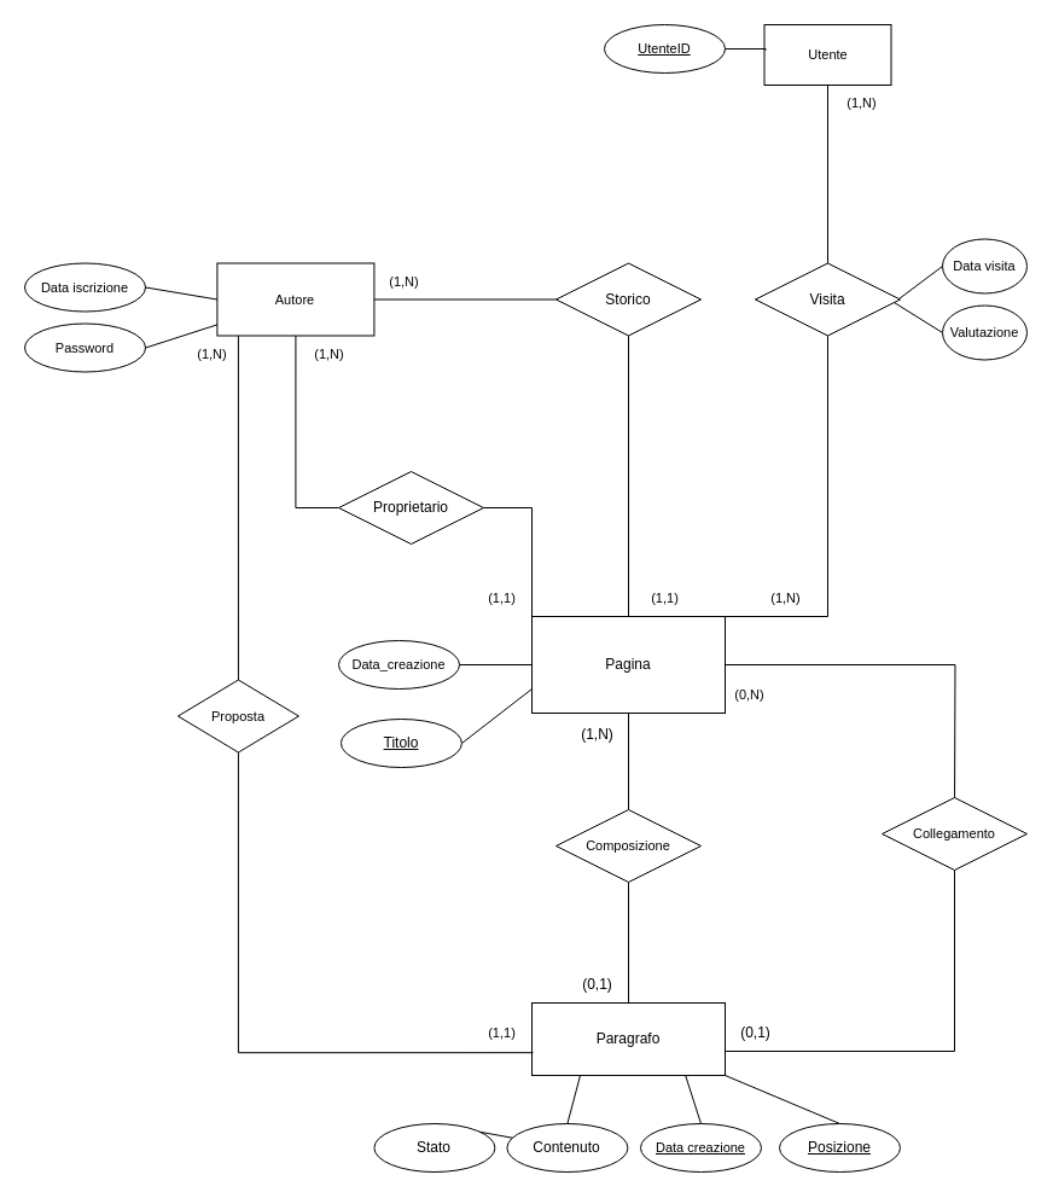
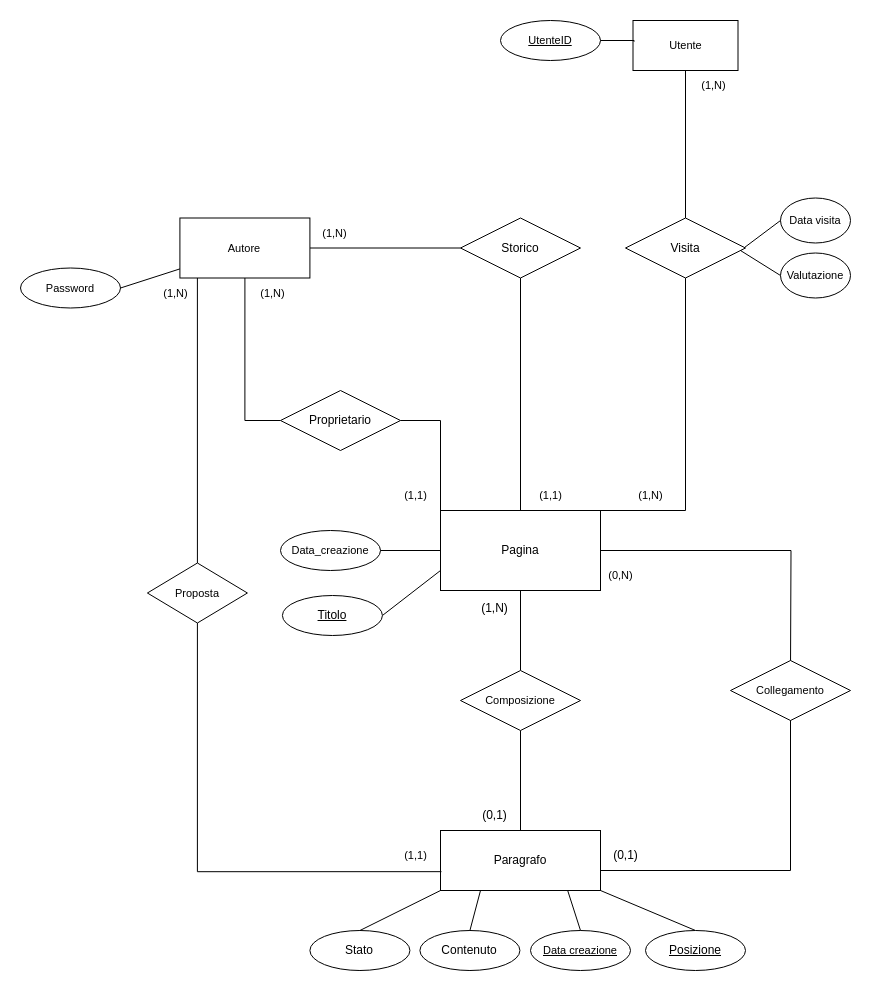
  <mxCell id="0" />
  <mxCell id="1" parent="0" />
  <mxCell id="2" style="edgeStyle=orthogonalEdgeStyle;rounded=0;orthogonalLoop=1;jettySize=auto;html=1;exitX=0.5;exitY=1;exitDx=0;exitDy=0;endArrow=none;endFill=0;entryX=0.5;entryY=0;entryDx=0;entryDy=0;labelBackgroundColor=none;fontColor=default;" parent="1" source="5" target="54" edge="1"><mxGeometry relative="1" as="geometry"><mxPoint x="520" y="685" as="targetPoint" /></mxGeometry></mxCell>
  <mxCell id="3" style="edgeStyle=orthogonalEdgeStyle;shape=connector;rounded=0;orthogonalLoop=1;jettySize=auto;html=1;exitX=1;exitY=0.5;exitDx=0;exitDy=0;labelBackgroundColor=none;align=center;verticalAlign=middle;fontFamily=Helvetica;fontSize=11;fontColor=default;endArrow=none;endFill=0;entryX=0.5;entryY=0;entryDx=0;entryDy=0;" parent="1" source="5" edge="1"><mxGeometry relative="1" as="geometry"><mxPoint x="790" y="670" as="targetPoint" /></mxGeometry></mxCell>
  <mxCell id="4" style="edgeStyle=orthogonalEdgeStyle;rounded=0;orthogonalLoop=1;jettySize=auto;html=1;exitX=0.5;exitY=0;exitDx=0;exitDy=0;endArrow=none;endFill=0;" edge="1" parent="1" source="5" target="55"><mxGeometry relative="1" as="geometry" /></mxCell>
  <mxCell id="5" value="Pagina" style="rounded=0;arcSize=10;whiteSpace=wrap;html=1;align=center;labelBackgroundColor=none;" parent="1" vertex="1"><mxGeometry x="440" y="510" width="160" height="80" as="geometry" /></mxCell>
  <mxCell id="6" value="" style="endArrow=none;html=1;rounded=0;exitX=1;exitY=0.5;exitDx=0;exitDy=0;entryX=0;entryY=0.75;entryDx=0;entryDy=0;labelBackgroundColor=none;fontColor=default;" parent="1" source="35" target="5" edge="1"><mxGeometry relative="1" as="geometry"><mxPoint x="382.426" y="581.716" as="sourcePoint" /><mxPoint x="440" y="590" as="targetPoint" /></mxGeometry></mxCell>
  <mxCell id="7" value="Paragrafo" style="rounded=0;arcSize=24;whiteSpace=wrap;html=1;align=center;labelBackgroundColor=none;" parent="1" vertex="1"><mxGeometry x="440" y="830" width="160" height="60" as="geometry" /></mxCell>
  <mxCell id="8" value="Contenuto" style="ellipse;whiteSpace=wrap;html=1;align=center;labelBackgroundColor=none;" parent="1" vertex="1"><mxGeometry x="419.41" y="930" width="100" height="40" as="geometry" /></mxCell>
  <mxCell id="9" value="" style="endArrow=none;html=1;rounded=0;exitX=0.5;exitY=0;exitDx=0;exitDy=0;entryX=0.25;entryY=1;entryDx=0;entryDy=0;labelBackgroundColor=none;fontColor=default;" parent="1" source="8" target="7" edge="1"><mxGeometry relative="1" as="geometry"><mxPoint x="420" y="850" as="sourcePoint" /><mxPoint x="520" y="890" as="targetPoint" /></mxGeometry></mxCell>
  <mxCell id="10" value="" style="endArrow=none;html=1;rounded=0;exitX=1;exitY=1;exitDx=0;exitDy=0;entryX=0.5;entryY=0;entryDx=0;entryDy=0;labelBackgroundColor=none;fontColor=default;" parent="1" source="7" target="34" edge="1"><mxGeometry relative="1" as="geometry"><mxPoint x="550" y="680" as="sourcePoint" /><mxPoint x="624.746" y="644.183" as="targetPoint" /></mxGeometry></mxCell>
  <mxCell id="11" value="(0,1)" style="text;html=1;align=center;verticalAlign=middle;resizable=0;points=[];autosize=1;strokeColor=none;fillColor=none;rotation=0;labelBackgroundColor=none;" parent="1" vertex="1"><mxGeometry x="600" y="840" width="50" height="30" as="geometry" /></mxCell>
  <mxCell id="12" value="(0,N)" style="text;html=1;align=center;verticalAlign=middle;resizable=0;points=[];autosize=1;strokeColor=none;fillColor=none;fontSize=11;fontFamily=Helvetica;labelBackgroundColor=none;" parent="1" vertex="1"><mxGeometry x="595" y="560" width="50" height="30" as="geometry" /></mxCell>
  <mxCell id="13" value="(1,N)" style="text;html=1;align=center;verticalAlign=middle;resizable=0;points=[];autosize=1;strokeColor=none;fillColor=none;labelBackgroundColor=none;" parent="1" vertex="1"><mxGeometry x="469.41" y="592.5" width="50" height="30" as="geometry" /></mxCell>
  <mxCell id="14" value="(0,1)" style="text;html=1;align=center;verticalAlign=middle;resizable=0;points=[];autosize=1;strokeColor=none;fillColor=none;labelBackgroundColor=none;" parent="1" vertex="1"><mxGeometry x="469.41" y="800" width="50" height="30" as="geometry" /></mxCell>
  <mxCell id="15" style="edgeStyle=orthogonalEdgeStyle;shape=connector;rounded=0;orthogonalLoop=1;jettySize=auto;html=1;exitX=0.5;exitY=1;exitDx=0;exitDy=0;entryX=0;entryY=0.5;entryDx=0;entryDy=0;labelBackgroundColor=none;align=center;verticalAlign=middle;fontFamily=Helvetica;fontSize=11;fontColor=default;endArrow=none;endFill=0;" parent="1" source="18" target="37" edge="1"><mxGeometry relative="1" as="geometry" /></mxCell>
  <mxCell id="16" style="edgeStyle=orthogonalEdgeStyle;shape=connector;rounded=0;orthogonalLoop=1;jettySize=auto;html=1;exitX=0.25;exitY=1;exitDx=0;exitDy=0;entryX=0.5;entryY=0;entryDx=0;entryDy=0;labelBackgroundColor=none;align=center;verticalAlign=middle;fontFamily=Helvetica;fontSize=11;fontColor=default;endArrow=none;endFill=0;" parent="1" source="18" target="27" edge="1"><mxGeometry relative="1" as="geometry"><Array as="points"><mxPoint x="217" y="260" /><mxPoint x="170" y="260" /></Array></mxGeometry></mxCell>
  <mxCell id="17" style="edgeStyle=orthogonalEdgeStyle;rounded=0;orthogonalLoop=1;jettySize=auto;html=1;exitX=1;exitY=0.5;exitDx=0;exitDy=0;entryX=0;entryY=0.5;entryDx=0;entryDy=0;endArrow=none;endFill=0;" edge="1" parent="1" source="18" target="55"><mxGeometry relative="1" as="geometry" /></mxCell>
  <mxCell id="18" value="Autore" style="rounded=0;arcSize=10;whiteSpace=wrap;html=1;align=center;fontFamily=Helvetica;fontSize=11;labelBackgroundColor=none;" parent="1" vertex="1"><mxGeometry x="179.41" y="217.5" width="130" height="60" as="geometry" /></mxCell>
- <mxCell id="19" style="rounded=0;orthogonalLoop=1;jettySize=auto;html=1;exitX=1;exitY=0.5;exitDx=0;exitDy=0;entryX=0;entryY=0.5;entryDx=0;entryDy=0;endArrow=none;endFill=0;labelBackgroundColor=none;fontColor=default;" parent="1" source="20" target="18" edge="1"><mxGeometry relative="1" as="geometry" /></mxCell>
- <mxCell id="20" value="Data iscrizione" style="ellipse;whiteSpace=wrap;html=1;align=center;fontFamily=Helvetica;fontSize=11;fontStyle=0;labelBackgroundColor=none;" parent="1" vertex="1"><mxGeometry x="20" y="217.5" width="100" height="40" as="geometry" /></mxCell>
  <mxCell id="21" value="(1,N)" style="text;html=1;align=center;verticalAlign=middle;resizable=0;points=[];autosize=1;strokeColor=none;fillColor=none;fontSize=11;fontFamily=Helvetica;labelBackgroundColor=none;" parent="1" vertex="1"><mxGeometry x="246.91" y="277.5" width="50" height="30" as="geometry" /></mxCell>
  <mxCell id="22" value="(1,1)" style="text;html=1;align=center;verticalAlign=middle;resizable=0;points=[];autosize=1;strokeColor=none;fillColor=none;fontSize=11;fontFamily=Helvetica;labelBackgroundColor=none;" parent="1" vertex="1"><mxGeometry x="390" y="480" width="50" height="30" as="geometry" /></mxCell>
  <mxCell id="23" value="(1,N)" style="text;html=1;align=center;verticalAlign=middle;resizable=0;points=[];autosize=1;strokeColor=none;fillColor=none;fontSize=11;fontFamily=Helvetica;labelBackgroundColor=none;" parent="1" vertex="1"><mxGeometry x="150" y="277.5" width="50" height="30" as="geometry" /></mxCell>
  <mxCell id="24" value="(1,1)" style="text;html=1;align=center;verticalAlign=middle;resizable=0;points=[];autosize=1;strokeColor=none;fillColor=none;fontSize=11;fontFamily=Helvetica;labelBackgroundColor=none;" parent="1" vertex="1"><mxGeometry x="390" y="840" width="50" height="30" as="geometry" /></mxCell>
  <mxCell id="25" value="Data creazione" style="ellipse;whiteSpace=wrap;html=1;align=center;fontFamily=Helvetica;fontSize=11;fontStyle=4;labelBackgroundColor=none;" parent="1" vertex="1"><mxGeometry x="530" y="930" width="100" height="40" as="geometry" /></mxCell>
  <mxCell id="26" style="shape=connector;rounded=0;orthogonalLoop=1;jettySize=auto;html=1;exitX=0.5;exitY=0;exitDx=0;exitDy=0;entryX=0.795;entryY=1.001;entryDx=0;entryDy=0;entryPerimeter=0;labelBackgroundColor=none;align=center;verticalAlign=middle;fontFamily=Helvetica;fontSize=11;fontColor=default;endArrow=none;endFill=0;" parent="1" source="25" target="7" edge="1"><mxGeometry relative="1" as="geometry" /></mxCell>
  <mxCell id="27" value="Proposta" style="shape=rhombus;perimeter=rhombusPerimeter;whiteSpace=wrap;html=1;align=center;fontFamily=Helvetica;fontSize=11;labelBackgroundColor=none;" parent="1" vertex="1"><mxGeometry x="146.91" y="562.5" width="100" height="60" as="geometry" /></mxCell>
  <mxCell id="28" value="Utente" style="rounded=0;arcSize=10;whiteSpace=wrap;html=1;align=center;fontFamily=Helvetica;fontSize=11;labelBackgroundColor=none;" parent="1" vertex="1"><mxGeometry x="632.5" y="20" width="105" height="50" as="geometry" /></mxCell>
  <mxCell id="29" value="(1,N)" style="text;html=1;align=center;verticalAlign=middle;resizable=0;points=[];autosize=1;strokeColor=none;fillColor=none;fontSize=11;fontFamily=Helvetica;labelBackgroundColor=none;" parent="1" vertex="1"><mxGeometry x="625" y="480" width="50" height="30" as="geometry" /></mxCell>
  <mxCell id="30" value="(1,N)" style="text;html=1;align=center;verticalAlign=middle;resizable=0;points=[];autosize=1;strokeColor=none;fillColor=none;fontSize=11;fontFamily=Helvetica;labelBackgroundColor=none;" parent="1" vertex="1"><mxGeometry x="687.5" y="70" width="50" height="30" as="geometry" /></mxCell>
  <mxCell id="31" value="Data_creazione" style="ellipse;whiteSpace=wrap;html=1;align=center;fontFamily=Helvetica;fontSize=11;labelBackgroundColor=none;" parent="1" vertex="1"><mxGeometry x="280" y="530" width="100" height="40" as="geometry" /></mxCell>
  <mxCell id="32" style="shape=connector;rounded=0;orthogonalLoop=1;jettySize=auto;html=1;entryX=0;entryY=0.5;entryDx=0;entryDy=0;labelBackgroundColor=none;align=center;verticalAlign=middle;fontFamily=Helvetica;fontSize=11;fontColor=default;endArrow=none;endFill=0;" parent="1" source="31" target="5" edge="1"><mxGeometry relative="1" as="geometry" /></mxCell>
  <mxCell id="33" style="edgeStyle=orthogonalEdgeStyle;shape=connector;rounded=0;orthogonalLoop=1;jettySize=auto;html=1;entryX=0.5;entryY=0;entryDx=0;entryDy=0;labelBackgroundColor=none;align=center;verticalAlign=middle;fontFamily=Helvetica;fontSize=11;fontColor=default;endArrow=none;endFill=0;" parent="1" source="54" target="7" edge="1"><mxGeometry relative="1" as="geometry"><mxPoint x="520" y="745" as="sourcePoint" /></mxGeometry></mxCell>
  <mxCell id="34" value="Posizione" style="ellipse;whiteSpace=wrap;html=1;align=center;fontStyle=4;labelBackgroundColor=none;" parent="1" vertex="1"><mxGeometry x="645" y="930" width="100" height="40" as="geometry" /></mxCell>
  <mxCell id="35" value="Titolo" style="ellipse;whiteSpace=wrap;html=1;align=center;fontStyle=4;labelBackgroundColor=none;" parent="1" vertex="1"><mxGeometry x="281.91" y="595" width="100" height="40" as="geometry" /></mxCell>
  <mxCell id="36" style="edgeStyle=orthogonalEdgeStyle;shape=connector;rounded=0;orthogonalLoop=1;jettySize=auto;html=1;exitX=1;exitY=0.5;exitDx=0;exitDy=0;entryX=0.25;entryY=0;entryDx=0;entryDy=0;labelBackgroundColor=none;align=center;verticalAlign=middle;fontFamily=Helvetica;fontSize=11;fontColor=default;endArrow=none;endFill=0;" parent="1" source="37" target="5" edge="1"><mxGeometry relative="1" as="geometry"><Array as="points"><mxPoint x="440" y="420" /><mxPoint x="440" y="510" /></Array></mxGeometry></mxCell>
  <mxCell id="37" value="Proprietario" style="shape=rhombus;perimeter=rhombusPerimeter;whiteSpace=wrap;html=1;align=center;labelBackgroundColor=none;" parent="1" vertex="1"><mxGeometry x="280" y="390" width="120" height="60" as="geometry" /></mxCell>
  <mxCell id="38" style="edgeStyle=orthogonalEdgeStyle;shape=connector;rounded=0;orthogonalLoop=1;jettySize=auto;html=1;exitX=0.5;exitY=1;exitDx=0;exitDy=0;entryX=0.006;entryY=0.686;entryDx=0;entryDy=0;entryPerimeter=0;labelBackgroundColor=none;align=center;verticalAlign=middle;fontFamily=Helvetica;fontSize=11;fontColor=default;endArrow=none;endFill=0;" parent="1" source="27" target="7" edge="1"><mxGeometry relative="1" as="geometry" /></mxCell>
  <mxCell id="39" value="Data visita" style="ellipse;whiteSpace=wrap;html=1;align=center;fontFamily=Helvetica;fontSize=11;labelBackgroundColor=none;" parent="1" vertex="1"><mxGeometry x="780" y="197.5" width="70" height="45" as="geometry" /></mxCell>
  <mxCell id="40" value="" style="edgeStyle=orthogonalEdgeStyle;shape=connector;rounded=0;orthogonalLoop=1;jettySize=auto;html=1;exitX=0.5;exitY=1;exitDx=0;exitDy=0;entryX=1;entryY=0.5;entryDx=0;entryDy=0;labelBackgroundColor=none;align=center;verticalAlign=middle;fontFamily=Helvetica;fontSize=11;fontColor=default;endArrow=none;endFill=0;" parent="1" edge="1"><mxGeometry relative="1" as="geometry"><Array as="points"><mxPoint x="790" y="870" /><mxPoint x="600" y="870" /></Array><mxPoint x="790" y="710" as="sourcePoint" /><mxPoint x="780" y="870" as="targetPoint" /></mxGeometry></mxCell>
  <mxCell id="41" style="edgeStyle=orthogonalEdgeStyle;rounded=0;orthogonalLoop=1;jettySize=auto;html=1;exitX=0.5;exitY=1;exitDx=0;exitDy=0;entryX=1;entryY=0;entryDx=0;entryDy=0;endArrow=none;endFill=0;labelBackgroundColor=none;fontColor=default;" parent="1" source="45" target="5" edge="1"><mxGeometry relative="1" as="geometry"><Array as="points"><mxPoint x="685" y="510" /></Array></mxGeometry></mxCell>
  <mxCell id="42" style="rounded=0;orthogonalLoop=1;jettySize=auto;html=1;exitX=1;exitY=0.5;exitDx=0;exitDy=0;entryX=0;entryY=0.5;entryDx=0;entryDy=0;endArrow=none;endFill=0;labelBackgroundColor=none;fontColor=default;" parent="1" target="39" edge="1"><mxGeometry relative="1" as="geometry"><mxPoint x="740" y="250" as="sourcePoint" /></mxGeometry></mxCell>
  <mxCell id="43" style="edgeStyle=none;shape=connector;rounded=0;orthogonalLoop=1;jettySize=auto;html=1;exitX=1;exitY=0.5;exitDx=0;exitDy=0;entryX=0;entryY=0.5;entryDx=0;entryDy=0;labelBackgroundColor=none;align=center;verticalAlign=middle;fontFamily=Helvetica;fontSize=11;fontColor=default;endArrow=none;endFill=0;" parent="1" target="48" edge="1"><mxGeometry relative="1" as="geometry"><mxPoint x="740" y="250" as="sourcePoint" /></mxGeometry></mxCell>
  <mxCell id="44" style="rounded=0;orthogonalLoop=1;jettySize=auto;html=1;exitX=0.5;exitY=0;exitDx=0;exitDy=0;entryX=0.5;entryY=1;entryDx=0;entryDy=0;endArrow=none;endFill=0;" parent="1" source="45" target="28" edge="1"><mxGeometry relative="1" as="geometry" /></mxCell>
  <mxCell id="45" value="Visita" style="shape=rhombus;perimeter=rhombusPerimeter;whiteSpace=wrap;html=1;align=center;labelBackgroundColor=none;" parent="1" vertex="1"><mxGeometry x="625" y="217.5" width="120" height="60" as="geometry" /></mxCell>
  <mxCell id="46" value="&lt;u&gt;UtenteID&lt;/u&gt;" style="ellipse;whiteSpace=wrap;html=1;align=center;fontFamily=Helvetica;fontSize=11;labelBackgroundColor=none;" parent="1" vertex="1"><mxGeometry x="500" y="20" width="100" height="40" as="geometry" /></mxCell>
  <mxCell id="47" style="rounded=0;orthogonalLoop=1;jettySize=auto;html=1;exitX=1;exitY=0.5;exitDx=0;exitDy=0;entryX=0.01;entryY=0.424;entryDx=0;entryDy=0;entryPerimeter=0;endArrow=none;endFill=0;labelBackgroundColor=none;fontColor=default;edgeStyle=orthogonalEdgeStyle;" parent="1" source="46" target="28" edge="1"><mxGeometry relative="1" as="geometry" /></mxCell>
  <mxCell id="48" value="Valutazione" style="ellipse;whiteSpace=wrap;html=1;align=center;fontFamily=Helvetica;fontSize=11;labelBackgroundColor=none;" parent="1" vertex="1"><mxGeometry x="780" y="252.5" width="70" height="45" as="geometry" /></mxCell>
  <mxCell id="49" style="edgeStyle=none;shape=connector;rounded=0;orthogonalLoop=1;jettySize=auto;html=1;exitX=1;exitY=0.5;exitDx=0;exitDy=0;labelBackgroundColor=none;align=center;verticalAlign=middle;fontFamily=Helvetica;fontSize=11;fontColor=default;endArrow=none;endFill=0;" parent="1" source="50" target="18" edge="1"><mxGeometry relative="1" as="geometry" /></mxCell>
  <mxCell id="50" value="Password" style="ellipse;whiteSpace=wrap;html=1;align=center;fontFamily=Helvetica;fontSize=11;fontStyle=0;labelBackgroundColor=none;" parent="1" vertex="1"><mxGeometry x="20" y="267.5" width="100" height="40" as="geometry" /></mxCell>
  <mxCell id="51" value="Collegamento" style="shape=rhombus;perimeter=rhombusPerimeter;whiteSpace=wrap;html=1;align=center;fontFamily=Helvetica;fontSize=11;labelBackgroundColor=none;" parent="1" vertex="1"><mxGeometry x="730" y="660" width="120" height="60" as="geometry" /></mxCell>
- <mxCell id="52" style="rounded=0;orthogonalLoop=1;jettySize=auto;html=1;exitX=0.5;exitY=0;exitDx=0;exitDy=0;endArrow=none;endFill=0;labelBackgroundColor=none;fontColor=default;" parent="1" source="53" target="8" edge="1"><mxGeometry relative="1" as="geometry"><mxPoint x="440" y="875" as="targetPoint" /></mxGeometry></mxCell>
+ <mxCell id="52" style="rounded=0;orthogonalLoop=1;jettySize=auto;html=1;exitX=0.5;exitY=0;exitDx=0;exitDy=0;entryX=0;entryY=1;entryDx=0;entryDy=0;endArrow=none;endFill=0;labelBackgroundColor=none;fontColor=default;" parent="1" source="53" target="7" edge="1"><mxGeometry relative="1" as="geometry"><mxPoint x="440" y="875" as="targetPoint" /></mxGeometry></mxCell>
  <mxCell id="53" value="Stato" style="ellipse;whiteSpace=wrap;html=1;align=center;labelBackgroundColor=none;" parent="1" vertex="1"><mxGeometry x="309.41" y="930" width="100" height="40" as="geometry" /></mxCell>
  <mxCell id="54" value="Composizione" style="shape=rhombus;perimeter=rhombusPerimeter;whiteSpace=wrap;html=1;align=center;fontFamily=Helvetica;fontSize=11;labelBackgroundColor=none;" parent="1" vertex="1"><mxGeometry x="460" y="670" width="120" height="60" as="geometry" /></mxCell>
  <mxCell id="55" value="Storico" style="shape=rhombus;perimeter=rhombusPerimeter;whiteSpace=wrap;html=1;align=center;" vertex="1" parent="1"><mxGeometry x="460" y="217.5" width="120" height="60" as="geometry" /></mxCell>
  <mxCell id="56" value="(1,N)" style="text;html=1;align=center;verticalAlign=middle;resizable=0;points=[];autosize=1;strokeColor=none;fillColor=none;fontSize=11;fontFamily=Helvetica;labelBackgroundColor=none;" vertex="1" parent="1"><mxGeometry x="309.41" y="217.5" width="50" height="30" as="geometry" /></mxCell>
  <mxCell id="57" value="(1,1)" style="text;html=1;align=center;verticalAlign=middle;resizable=0;points=[];autosize=1;strokeColor=none;fillColor=none;fontSize=11;fontFamily=Helvetica;labelBackgroundColor=none;" vertex="1" parent="1"><mxGeometry x="525" y="480" width="50" height="30" as="geometry" /></mxCell>
